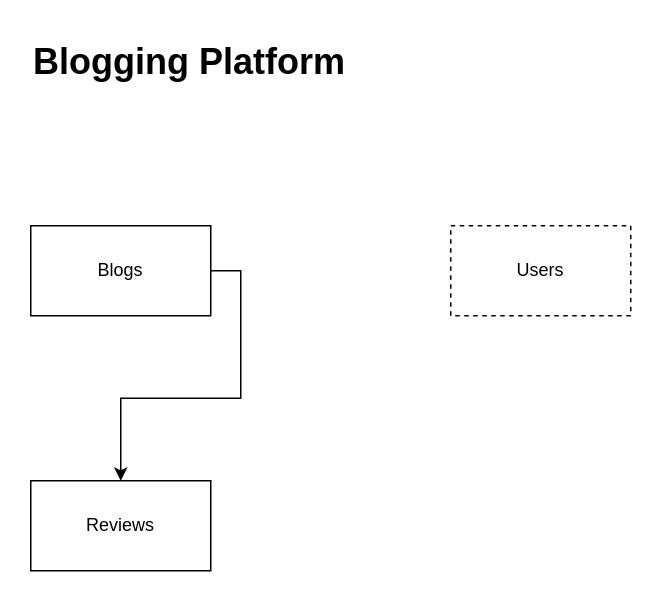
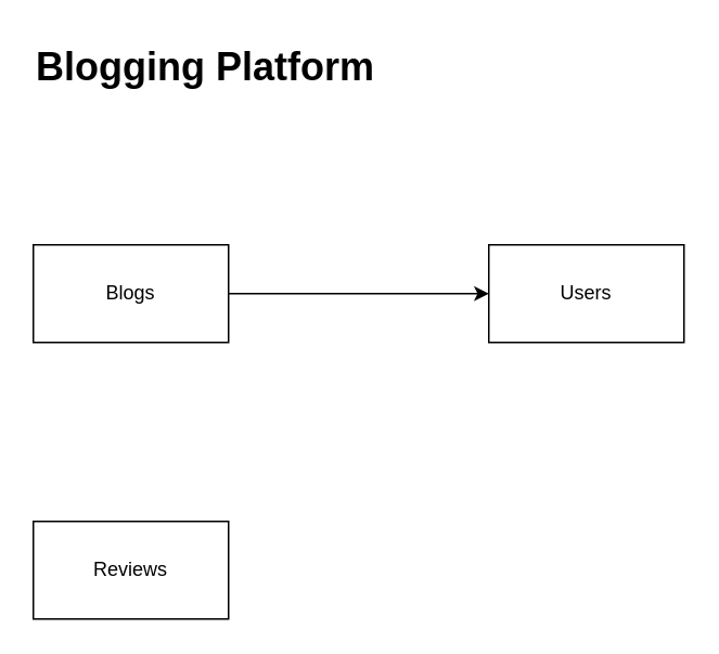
  <mxCell id="0" />
  <mxCell id="1" parent="0" />
- <mxCell id="2" style="edgeStyle=orthogonalEdgeStyle;rounded=0;orthogonalLoop=1;jettySize=auto;html=1;exitX=1;exitY=0.5;exitDx=0;exitDy=0;" edge="1" parent="1" source="3" target="6"><mxGeometry relative="1" as="geometry" /></mxCell>
+ <mxCell id="2" style="edgeStyle=orthogonalEdgeStyle;rounded=0;orthogonalLoop=1;jettySize=auto;html=1;exitX=1;exitY=0.5;exitDx=0;exitDy=0;" edge="1" parent="1" source="3" target="4"><mxGeometry relative="1" as="geometry" /></mxCell>
  <mxCell id="3" value="Blogs" style="rounded=0;whiteSpace=wrap;html=1;" vertex="1" parent="1"><mxGeometry x="20" y="150" width="120" height="60" as="geometry" /></mxCell>
- <mxCell id="4" value="Users" style="rounded=0;whiteSpace=wrap;html=1;dashed=1;" vertex="1" parent="1"><mxGeometry x="300" y="150" width="120" height="60" as="geometry" /></mxCell>
+ <mxCell id="4" value="Users" style="rounded=0;whiteSpace=wrap;html=1;" vertex="1" parent="1"><mxGeometry x="300" y="150" width="120" height="60" as="geometry" /></mxCell>
  <mxCell id="5" value="&lt;h1 style=&quot;margin-top: 0px;&quot;&gt;Blogging Platform&lt;/h1&gt;" style="text;html=1;whiteSpace=wrap;overflow=hidden;rounded=0;" vertex="1" parent="1"><mxGeometry x="20" y="20" width="280" height="50" as="geometry" /></mxCell>
  <mxCell id="6" value="Reviews" style="rounded=0;whiteSpace=wrap;html=1;" vertex="1" parent="1"><mxGeometry x="20" y="320" width="120" height="60" as="geometry" /></mxCell>
